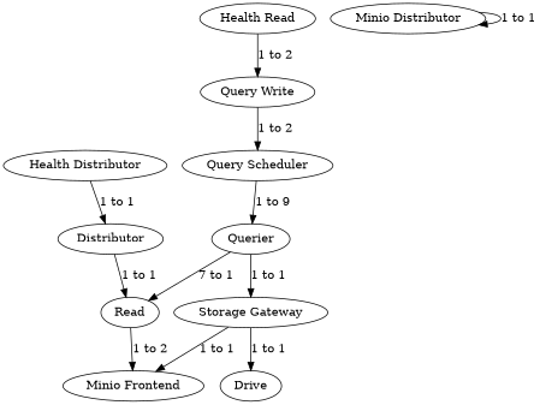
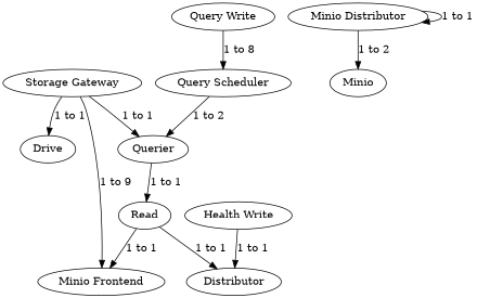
  digraph {
    node [func=random instances=4]
    n1 [label=Distributor]
    n2 [label=Read]
    n3 [instances=8 label="Minio Frontend"]
-   n4 [instances=1 label="Health Distributor"]
+   n4 [instances=1 label="Health Write"]
    n5 [label="Query Write"]
    n6 [label="Query Scheduler"]
    n7 [label=Querier]
    n8 [label="Storage Gateway"]
    n9 [instances=8 label=Drive]
-   n10 [instances=1 label="Health Read"]
    n11 [instances=8 label="Minio Distributor"]
-   n1 -> n2 [label="1 to 1"]
-   n2 -> n3 [label="1 to 2"]
+   n12 [instances=8 label=Minio]
+   n2 -> n1 [label="1 to 1"]
+   n2 -> n3 [label="1 to 1"]
    n4 -> n1 [label="1 to 1"]
-   n5 -> n6 [label="1 to 2"]
-   n6 -> n7 [label="1 to 9"]
-   n7 -> n2 [label="7 to 1"]
-   n7 -> n8 [label="1 to 1"]
-   n8 -> n3 [label="1 to 1"]
+   n5 -> n6 [label="1 to 8"]
+   n6 -> n7 [label="1 to 2"]
+   n7 -> n2 [label="1 to 1"]
+   n8 -> n7 [label="1 to 1"]
+   n8 -> n3 [label="1 to 9"]
    n8 -> n9 [label="1 to 1"]
-   n10 -> n5 [label="1 to 2"]
    n11 -> n11 [label="1 to 1"]
+   n11 -> n12 [label="1 to 2"]
  }
